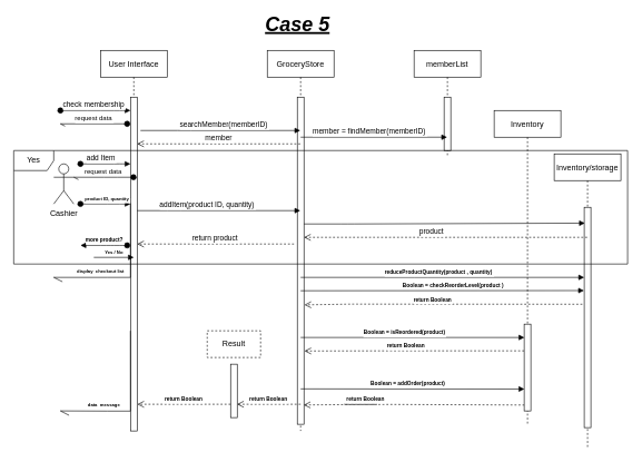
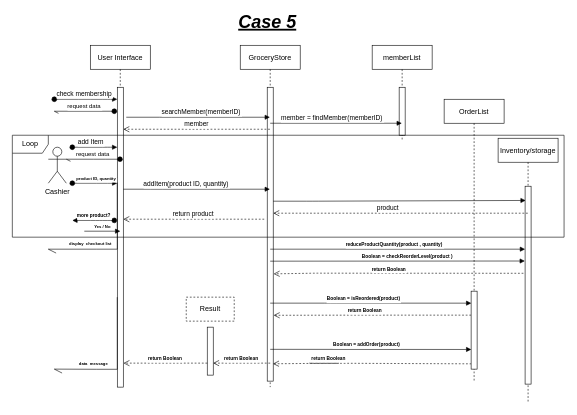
  <mxCell id="0" />
  <mxCell id="1" parent="0" />
  <mxCell id="2" value="User Interface" style="shape=umlLifeline;perimeter=lifelinePerimeter;container=1;collapsible=0;recursiveResize=0;rounded=0;shadow=0;strokeWidth=1;" parent="1" vertex="1"><mxGeometry x="150" y="75" width="100" height="570" as="geometry" /></mxCell>
  <mxCell id="3" value="" style="points=[];perimeter=orthogonalPerimeter;rounded=0;shadow=0;strokeWidth=1;" parent="2" vertex="1"><mxGeometry x="45" y="70" width="10" height="500" as="geometry" /></mxCell>
  <mxCell id="4" value="add Item" style="verticalAlign=bottom;startArrow=oval;endArrow=block;startSize=8;shadow=0;strokeWidth=1;" parent="2" target="3" edge="1"><mxGeometry x="-0.167" relative="1" as="geometry"><mxPoint x="-30" y="170" as="sourcePoint" /><mxPoint as="offset" /><Array as="points"><mxPoint x="30" y="170" /></Array></mxGeometry></mxCell>
  <mxCell id="5" value="" style="endArrow=openAsync;endFill=0;endSize=12;html=1;rounded=0;fontSize=7;" parent="2" edge="1"><mxGeometry width="160" relative="1" as="geometry"><mxPoint x="44.929" y="219.71" as="sourcePoint" /><mxPoint x="-70" y="340" as="targetPoint" /><Array as="points"><mxPoint x="45" y="340" /><mxPoint x="10" y="340" /></Array></mxGeometry></mxCell>
  <mxCell id="6" value="&lt;span style=&quot;font-size: 7px&quot;&gt;&lt;b&gt;data&amp;nbsp; message&lt;/b&gt;&lt;/span&gt;" style="text;html=1;align=center;verticalAlign=middle;resizable=0;points=[];autosize=1;strokeColor=none;fillColor=none;fontSize=10;" vertex="1" parent="2"><mxGeometry x="-35" y="520" width="80" height="20" as="geometry" /></mxCell>
  <mxCell id="7" value="GroceryStore" style="shape=umlLifeline;perimeter=lifelinePerimeter;container=1;collapsible=0;recursiveResize=0;rounded=0;shadow=0;strokeWidth=1;" parent="1" vertex="1"><mxGeometry x="400" y="75" width="100" height="570" as="geometry" /></mxCell>
  <mxCell id="8" value="" style="points=[];perimeter=orthogonalPerimeter;rounded=0;shadow=0;strokeWidth=1;" parent="7" vertex="1"><mxGeometry x="45" y="70" width="10" height="490" as="geometry" /></mxCell>
  <mxCell id="9" value="return product" style="verticalAlign=bottom;endArrow=open;dashed=1;endSize=8;shadow=0;strokeWidth=1;" parent="1" target="3" edge="1"><mxGeometry relative="1" as="geometry"><mxPoint x="210" y="365" as="targetPoint" /><mxPoint x="440" y="365" as="sourcePoint" /><Array as="points"><mxPoint x="340" y="365" /></Array></mxGeometry></mxCell>
  <mxCell id="10" value="addItem(product ID, quantity)" style="verticalAlign=bottom;endArrow=block;shadow=0;strokeWidth=1;fontStyle=0;" parent="1" source="3" target="7" edge="1"><mxGeometry x="-0.141" relative="1" as="geometry"><mxPoint x="65" y="305" as="sourcePoint" /><mxPoint as="offset" /><Array as="points"><mxPoint x="260" y="315" /></Array></mxGeometry></mxCell>
  <mxCell id="11" value="Cashier" style="shape=umlActor;verticalLabelPosition=bottom;verticalAlign=top;html=1;outlineConnect=0;" parent="1" vertex="1"><mxGeometry x="80" y="245" width="30" height="60" as="geometry" /></mxCell>
  <mxCell id="12" value="product ID, quantity" style="verticalAlign=bottom;startArrow=oval;endArrow=block;startSize=8;shadow=0;strokeWidth=1;fontSize=7;fontStyle=1" parent="1" target="3" edge="1"><mxGeometry x="0.067" relative="1" as="geometry"><mxPoint x="120" y="305" as="sourcePoint" /><mxPoint x="190" y="335" as="targetPoint" /><Array as="points"><mxPoint x="170" y="305" /></Array><mxPoint as="offset" /></mxGeometry></mxCell>
  <mxCell id="13" value="Inventory/storage" style="shape=umlLifeline;perimeter=lifelinePerimeter;container=1;collapsible=0;recursiveResize=0;rounded=0;shadow=0;strokeWidth=1;" parent="1" vertex="1"><mxGeometry x="830" y="230" width="100" height="440" as="geometry" /></mxCell>
  <mxCell id="14" value="" style="points=[];perimeter=orthogonalPerimeter;rounded=0;shadow=0;strokeWidth=1;" parent="13" vertex="1"><mxGeometry x="45" y="80" width="10" height="330" as="geometry" /></mxCell>
  <mxCell id="15" value="Boolean = checkReorderLevel(product )" style="verticalAlign=bottom;endArrow=block;shadow=0;strokeWidth=1;fontSize=8;fontStyle=1;entryX=-0.038;entryY=0.378;entryDx=0;entryDy=0;entryPerimeter=0;" parent="1" edge="1" target="14"><mxGeometry x="0.077" relative="1" as="geometry"><mxPoint x="450" y="435" as="sourcePoint" /><mxPoint x="790" y="435" as="targetPoint" /><Array as="points" /><mxPoint as="offset" /></mxGeometry></mxCell>
  <mxCell id="16" value="reduceProductQuantity(product , quantity)" style="verticalAlign=bottom;endArrow=block;shadow=0;strokeWidth=1;fontSize=8;fontStyle=1;" parent="1" target="14" edge="1"><mxGeometry x="-0.026" relative="1" as="geometry"><mxPoint x="450" y="415" as="sourcePoint" /><mxPoint x="580" y="435" as="targetPoint" /><Array as="points"><mxPoint x="630" y="415" /></Array><mxPoint as="offset" /></mxGeometry></mxCell>
  <mxCell id="17" value="return Boolean" style="verticalAlign=bottom;endArrow=open;dashed=1;endSize=8;shadow=0;strokeWidth=1;fontSize=8;fontStyle=1;exitX=0.05;exitY=0.932;exitDx=0;exitDy=0;exitPerimeter=0;entryX=0.956;entryY=0.941;entryDx=0;entryDy=0;entryPerimeter=0;" parent="1" source="27" target="8" edge="1"><mxGeometry x="0.054" relative="1" as="geometry"><mxPoint x="460" y="605" as="targetPoint" /><mxPoint x="580" y="485" as="sourcePoint" /><Array as="points"><mxPoint x="510" y="605" /><mxPoint x="570" y="605" /></Array><mxPoint as="offset" /></mxGeometry></mxCell>
  <mxCell id="18" value="&lt;b&gt;Yes / No&lt;/b&gt;" style="html=1;verticalAlign=bottom;endArrow=block;rounded=0;fontSize=7;" parent="1" edge="1"><mxGeometry width="80" relative="1" as="geometry"><mxPoint x="140" y="385" as="sourcePoint" /><mxPoint x="200" y="385" as="targetPoint" /></mxGeometry></mxCell>
  <mxCell id="19" value="more product?" style="verticalAlign=bottom;startArrow=oval;endArrow=block;startSize=8;shadow=0;strokeWidth=1;fontSize=8;fontStyle=1" parent="1" edge="1"><mxGeometry x="-0.042" relative="1" as="geometry"><mxPoint x="190" y="367" as="sourcePoint" /><mxPoint x="120" y="367" as="targetPoint" /><Array as="points"><mxPoint x="180" y="367" /><mxPoint x="160" y="367" /></Array><mxPoint as="offset" /></mxGeometry></mxCell>
  <mxCell id="20" value="return Boolean" style="verticalAlign=bottom;endArrow=open;dashed=1;endSize=8;shadow=0;strokeWidth=1;fontSize=8;fontStyle=1;entryX=1.071;entryY=0.635;entryDx=0;entryDy=0;entryPerimeter=0;exitX=-0.282;exitY=0.44;exitDx=0;exitDy=0;exitPerimeter=0;" parent="1" target="8" edge="1" source="14"><mxGeometry x="0.076" y="1" relative="1" as="geometry"><mxPoint x="460" y="455" as="targetPoint" /><mxPoint x="870" y="456" as="sourcePoint" /><Array as="points"><mxPoint x="525" y="455" /></Array><mxPoint as="offset" /></mxGeometry></mxCell>
  <mxCell id="21" value="Boolean = addOrder(product)" style="verticalAlign=bottom;endArrow=block;shadow=0;strokeWidth=1;fontSize=8;fontStyle=1;entryX=0.031;entryY=0.748;entryDx=0;entryDy=0;entryPerimeter=0;" parent="1" target="27" edge="1"><mxGeometry x="-0.038" relative="1" as="geometry"><mxPoint x="450" y="582" as="sourcePoint" /><mxPoint x="630" y="583" as="targetPoint" /><Array as="points" /><mxPoint as="offset" /></mxGeometry></mxCell>
  <mxCell id="22" value="Boolean = isReordered(product)" style="verticalAlign=bottom;endArrow=block;shadow=0;strokeWidth=1;fontSize=8;fontStyle=1;entryX=0.031;entryY=0.154;entryDx=0;entryDy=0;entryPerimeter=0;" parent="1" target="27" edge="1"><mxGeometry x="-0.068" y="-1" relative="1" as="geometry"><mxPoint x="450" y="505" as="sourcePoint" /><mxPoint x="630" y="505" as="targetPoint" /><Array as="points"><mxPoint x="550" y="505" /></Array><mxPoint as="offset" /></mxGeometry></mxCell>
  <mxCell id="23" value="return Boolean" style="verticalAlign=bottom;endArrow=open;dashed=1;endSize=8;shadow=0;strokeWidth=1;fontSize=8;fontStyle=1;entryX=1.071;entryY=0.776;entryDx=0;entryDy=0;entryPerimeter=0;" parent="1" source="27" target="8" edge="1"><mxGeometry x="0.075" relative="1" as="geometry"><mxPoint x="460" y="525" as="targetPoint" /><mxPoint x="660" y="495" as="sourcePoint" /><Array as="points"><mxPoint x="590" y="525" /></Array><mxPoint as="offset" /></mxGeometry></mxCell>
  <mxCell id="24" value="" style="verticalAlign=bottom;endArrow=block;shadow=0;strokeWidth=1;fontStyle=0;entryX=0.1;entryY=0.072;entryDx=0;entryDy=0;entryPerimeter=0;" parent="1" source="8" edge="1" target="14"><mxGeometry x="-0.034" relative="1" as="geometry"><mxPoint x="215" y="315" as="sourcePoint" /><mxPoint as="offset" /><mxPoint x="660" y="335" as="targetPoint" /><Array as="points"><mxPoint x="520" y="335" /></Array></mxGeometry></mxCell>
  <mxCell id="25" value="product" style="verticalAlign=bottom;endArrow=open;dashed=1;endSize=8;shadow=0;strokeWidth=1;" parent="1" source="13" target="8" edge="1"><mxGeometry x="0.1" relative="1" as="geometry"><mxPoint x="215" y="375" as="targetPoint" /><mxPoint x="790" y="355" as="sourcePoint" /><Array as="points"><mxPoint x="550" y="355" /></Array><mxPoint as="offset" /></mxGeometry></mxCell>
- <mxCell id="26" value="Inventory" style="shape=umlLifeline;perimeter=lifelinePerimeter;container=1;collapsible=0;recursiveResize=0;rounded=0;shadow=0;strokeWidth=1;" vertex="1" parent="1"><mxGeometry x="740" y="165" width="100" height="470" as="geometry" /></mxCell>
+ <mxCell id="26" value="OrderList" style="shape=umlLifeline;perimeter=lifelinePerimeter;container=1;collapsible=0;recursiveResize=0;rounded=0;shadow=0;strokeWidth=1;" vertex="1" parent="1"><mxGeometry x="740" y="165" width="100" height="470" as="geometry" /></mxCell>
  <mxCell id="27" value="" style="points=[];perimeter=orthogonalPerimeter;rounded=0;shadow=0;strokeWidth=1;" vertex="1" parent="26"><mxGeometry x="45" y="320" width="10" height="130" as="geometry" /></mxCell>
  <mxCell id="28" value="return Boolean" style="verticalAlign=bottom;endArrow=open;dashed=1;endSize=8;shadow=0;strokeWidth=1;fontSize=8;fontStyle=1;entryX=0.967;entryY=0.75;entryDx=0;entryDy=0;entryPerimeter=0;" edge="1" parent="1" target="30"><mxGeometry relative="1" as="geometry"><mxPoint y="605" as="targetPoint" x="350" /><mxPoint x="450" y="605" as="sourcePoint" /><Array as="points" /><mxPoint as="offset" /></mxGeometry></mxCell>
  <mxCell id="29" value="Result" style="rounded=0;whiteSpace=wrap;html=1;dashed=1;" vertex="1" parent="1"><mxGeometry x="310" y="495" width="80" height="40" as="geometry" /></mxCell>
  <mxCell id="30" value="" style="points=[];perimeter=orthogonalPerimeter;rounded=0;shadow=0;strokeWidth=1;" vertex="1" parent="1"><mxGeometry x="345" y="545" width="10" height="80" as="geometry" /></mxCell>
  <mxCell id="31" value="return Boolean" style="verticalAlign=bottom;endArrow=open;dashed=1;endSize=8;shadow=0;strokeWidth=1;fontSize=8;fontStyle=1;entryX=1.024;entryY=0.92;entryDx=0;entryDy=0;entryPerimeter=0;" edge="1" parent="1" target="3"><mxGeometry relative="1" as="geometry"><mxPoint x="210" y="605" as="targetPoint" /><mxPoint x="345" y="605" as="sourcePoint" /><Array as="points" /><mxPoint as="offset" /></mxGeometry></mxCell>
  <mxCell id="32" value="request data" style="verticalAlign=bottom;startArrow=oval;endArrow=openAsync;startSize=8;shadow=0;strokeWidth=1;fontSize=10;endFill=0;entryX=1;entryY=0.333;entryDx=0;entryDy=0;entryPerimeter=0;" parent="1" target="11" edge="1" source="2"><mxGeometry relative="1" as="geometry"><mxPoint x="100.2" y="230" as="sourcePoint" /><mxPoint x="135" y="165" as="targetPoint" /><Array as="points"><mxPoint x="165" y="265" /></Array><mxPoint as="offset" /></mxGeometry></mxCell>
  <mxCell id="33" value="request data" style="verticalAlign=bottom;startArrow=oval;endArrow=openAsync;startSize=8;shadow=0;strokeWidth=1;fontSize=10;endFill=0;" edge="1" parent="1"><mxGeometry relative="1" as="geometry"><mxPoint x="190" y="185" as="sourcePoint" /><mxPoint x="90" y="185" as="targetPoint" /><Array as="points" /><mxPoint as="offset" /></mxGeometry></mxCell>
  <mxCell id="34" value="check membership" style="verticalAlign=bottom;startArrow=oval;endArrow=block;startSize=8;shadow=0;strokeWidth=1;" edge="1" parent="1" target="3"><mxGeometry x="-0.048" relative="1" as="geometry"><mxPoint x="90" y="165" as="sourcePoint" /><mxPoint as="offset" /><mxPoint x="205" y="255" as="targetPoint" /><Array as="points"><mxPoint x="140" y="165" /><mxPoint x="180" y="165" /></Array></mxGeometry></mxCell>
  <mxCell id="35" value="searchMember(memberID)" style="verticalAlign=bottom;endArrow=block;shadow=0;strokeWidth=1;fontStyle=0;" edge="1" parent="1" target="7"><mxGeometry x="0.042" relative="1" as="geometry"><mxPoint x="210" y="195" as="sourcePoint" /><mxPoint as="offset" /><mxPoint x="340" y="195" as="targetPoint" /><Array as="points"><mxPoint x="275" y="195" /></Array></mxGeometry></mxCell>
  <mxCell id="36" value="memberList" style="shape=umlLifeline;perimeter=lifelinePerimeter;container=1;collapsible=0;recursiveResize=0;rounded=0;shadow=0;strokeWidth=1;" vertex="1" parent="1"><mxGeometry x="620" y="75" width="100" height="160" as="geometry" /></mxCell>
  <mxCell id="37" value="" style="points=[];perimeter=orthogonalPerimeter;rounded=0;shadow=0;strokeWidth=1;" vertex="1" parent="36"><mxGeometry x="45" y="70" width="10" height="80" as="geometry" /></mxCell>
  <mxCell id="38" value="member = findMember(memberID)" style="verticalAlign=bottom;endArrow=block;shadow=0;strokeWidth=1;fontStyle=0;" edge="1" parent="1" target="36"><mxGeometry x="-0.064" relative="1" as="geometry"><mxPoint x="450" y="205" as="sourcePoint" /><mxPoint as="offset" /><mxPoint x="555" y="204.41" as="targetPoint" /><Array as="points" /></mxGeometry></mxCell>
- <mxCell id="39" value="Yes" style="shape=umlFrame;whiteSpace=wrap;html=1;" vertex="1" parent="1"><mxGeometry x="20" y="225" width="920" height="170" as="geometry" /></mxCell>
+ <mxCell id="39" value="Loop" style="shape=umlFrame;whiteSpace=wrap;html=1;" vertex="1" parent="1"><mxGeometry x="20" y="225" width="920" height="170" as="geometry" /></mxCell>
  <mxCell id="40" value="member" style="verticalAlign=bottom;endArrow=open;dashed=1;endSize=8;shadow=0;strokeWidth=1;" edge="1" parent="1" source="7" target="3"><mxGeometry relative="1" as="geometry"><mxPoint x="205" y="235" as="targetPoint" /><mxPoint x="410" y="235" as="sourcePoint" /><Array as="points"><mxPoint x="320" y="215" /></Array></mxGeometry></mxCell>
  <mxCell id="41" value="&lt;font style=&quot;font-size: 30px&quot;&gt;&lt;b&gt;&lt;i&gt;&lt;u&gt;Case 5&lt;/u&gt;&lt;/i&gt;&lt;/b&gt;&lt;/font&gt;" style="text;html=1;align=center;verticalAlign=middle;resizable=0;points=[];autosize=1;strokeColor=none;fillColor=none;" vertex="1" parent="1"><mxGeometry x="390" y="20" width="110" height="30" as="geometry" /></mxCell>
  <mxCell id="42" value="" style="endArrow=openAsync;endFill=0;endSize=12;html=1;rounded=0;fontSize=7;" edge="1" parent="1"><mxGeometry width="160" relative="1" as="geometry"><mxPoint x="194.929" y="495" as="sourcePoint" /><mxPoint x="90" y="615" as="targetPoint" /><Array as="points"><mxPoint x="195" y="615.29" /><mxPoint x="160" y="615.29" /></Array></mxGeometry></mxCell>
  <mxCell id="43" value="&lt;font style=&quot;font-size: 7px&quot;&gt;&lt;b&gt;display&amp;nbsp; checkout list&lt;/b&gt;&lt;/font&gt;" style="text;html=1;align=center;verticalAlign=middle;resizable=0;points=[];autosize=1;strokeColor=none;fillColor=none;fontSize=10;" parent="1" vertex="1"><mxGeometry x="105" y="395" width="90" height="20" as="geometry" /></mxCell>
